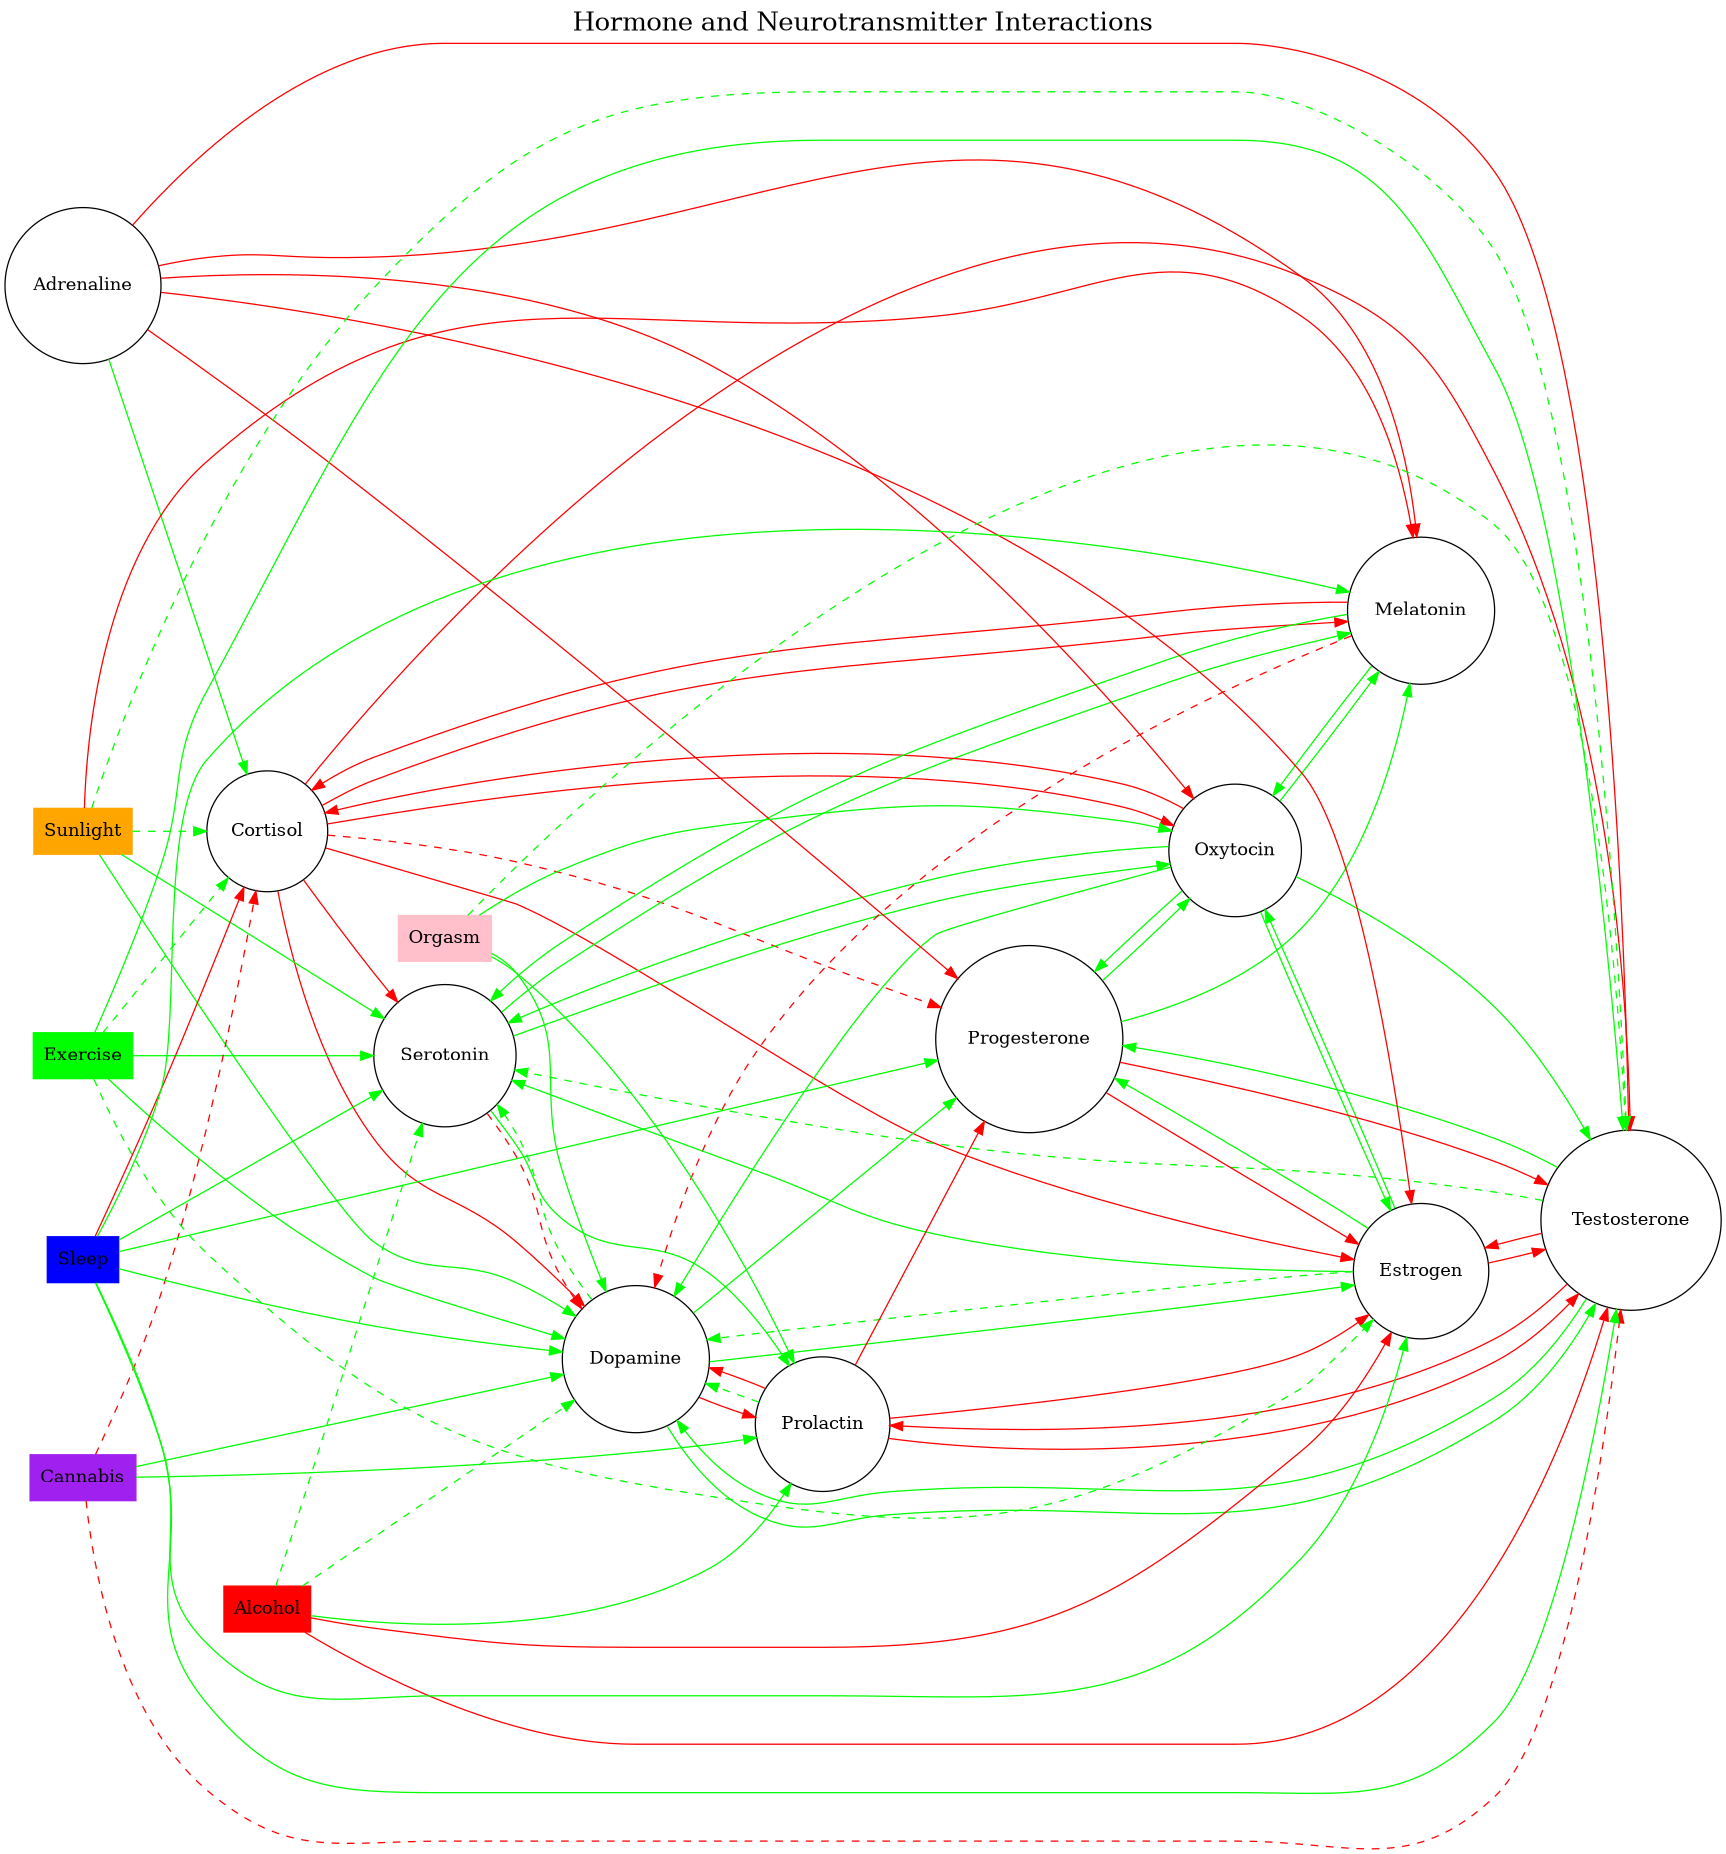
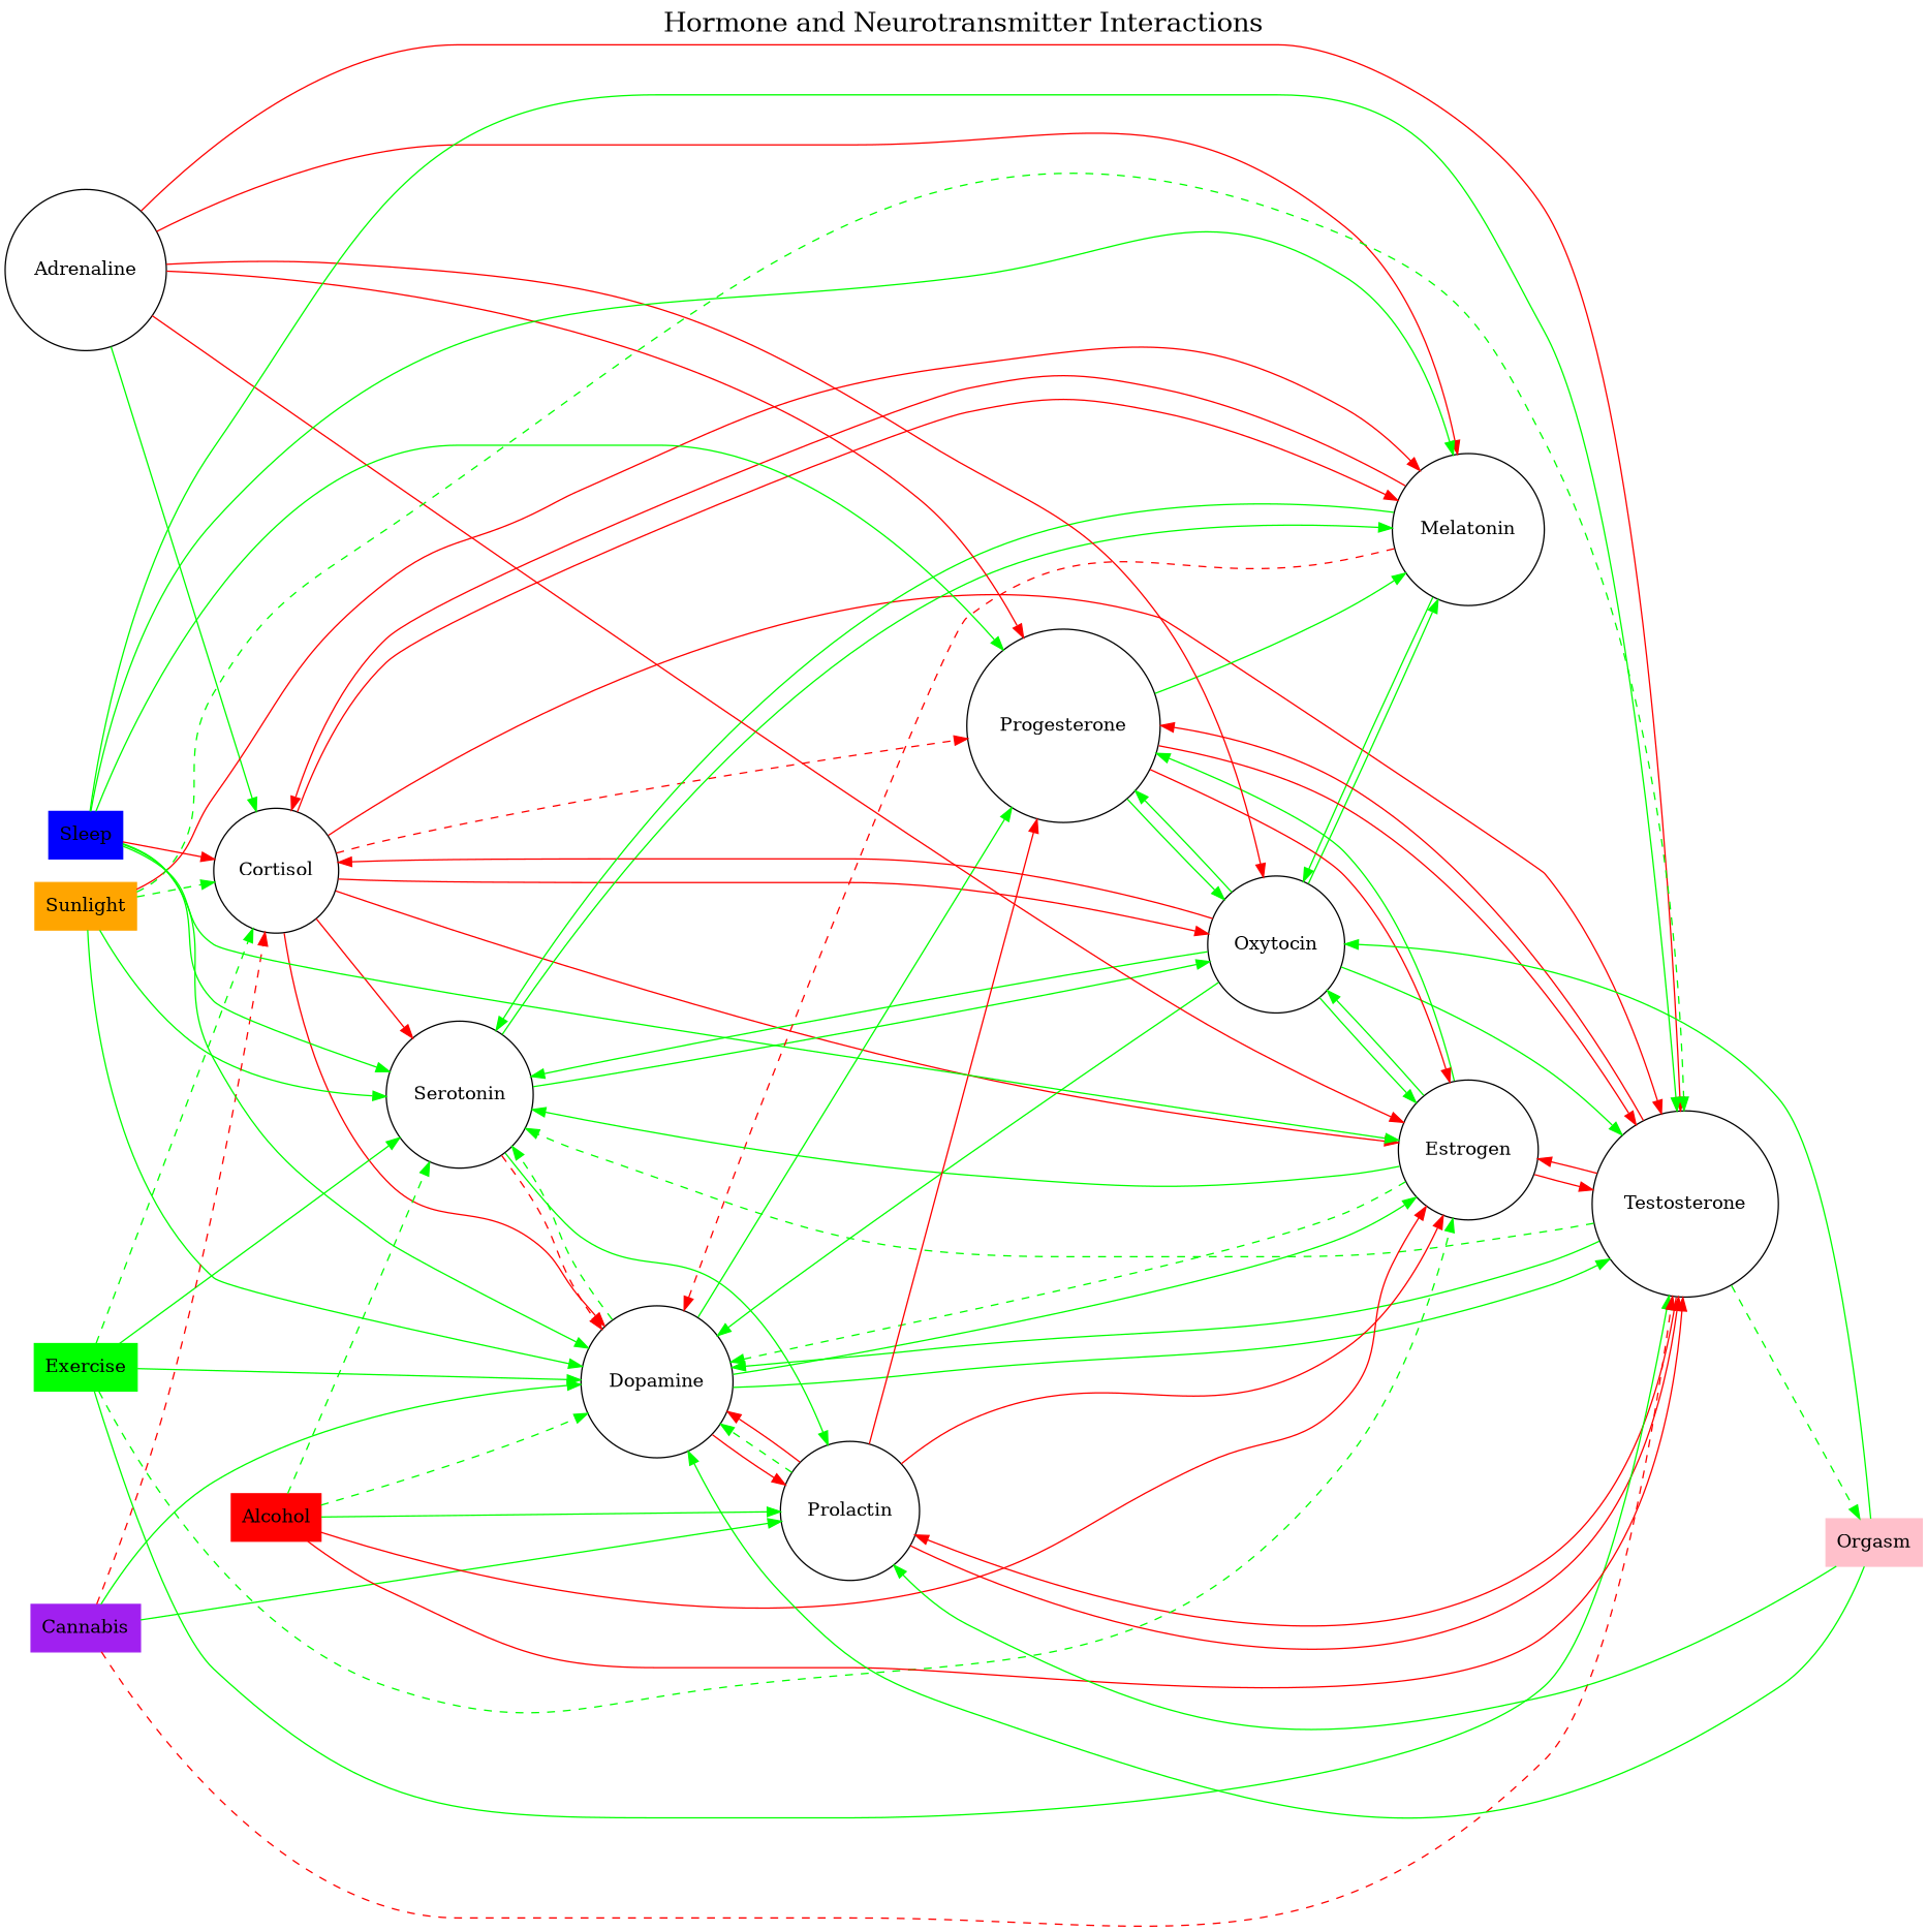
  digraph {
    fontsize=20
    label="Hormone and Neurotransmitter Interactions"
    labelloc=t
    rankdir=LR
    node [shape=circle]
    edge [color=green]
    Cortisol
    Serotonin
    Dopamine
    Oxytocin
    Melatonin
    Testosterone
    Estrogen
    Progesterone
    Prolactin
    Adrenaline
    Sunlight [color=orange shape=rectangle style=filled]
    Exercise [color=green shape=rectangle style=filled]
    Cannabis [color=purple shape=rectangle style=filled]
    Alcohol [color=red shape=rectangle style=filled]
    Orgasm [color=pink shape=rectangle style=filled]
    Sleep [color=blue shape=rectangle style=filled]
    Cortisol -> Serotonin [color=red]
    Cortisol -> Dopamine [color=red]
    Cortisol -> Oxytocin [color=red]
    Cortisol -> Melatonin [color=red]
    Cortisol -> Testosterone [color=red]
    Cortisol -> Estrogen [color=red]
    Cortisol -> Progesterone [color=red style=dashed]
    Serotonin -> Dopamine [color=red style=dashed]
    Serotonin -> Oxytocin
    Serotonin -> Melatonin
    Serotonin -> Prolactin
    Dopamine -> Serotonin [style=dashed]
    Dopamine -> Testosterone
    Dopamine -> Estrogen
    Dopamine -> Progesterone
    Dopamine -> Prolactin [color=red]
    Oxytocin -> Cortisol [color=red]
    Oxytocin -> Serotonin
    Oxytocin -> Dopamine
    Oxytocin -> Melatonin
    Oxytocin -> Testosterone
    Oxytocin -> Estrogen
    Oxytocin -> Progesterone
    Melatonin -> Cortisol [color=red]
    Melatonin -> Serotonin
    Melatonin -> Dopamine [color=red style=dashed]
    Melatonin -> Oxytocin
    Testosterone -> Serotonin [style=dashed]
    Testosterone -> Dopamine
    Testosterone -> Estrogen [color=red]
-   Testosterone -> Progesterone
+   Testosterone -> Progesterone [color=red]
    Testosterone -> Prolactin [color=red]
    Estrogen -> Serotonin
    Estrogen -> Dopamine [style=dashed]
    Estrogen -> Oxytocin
    Estrogen -> Testosterone [color=red]
    Estrogen -> Progesterone
    Progesterone -> Oxytocin
    Progesterone -> Melatonin
    Progesterone -> Testosterone [color=red]
    Progesterone -> Estrogen [color=red]
    Prolactin -> Dopamine [style=dashed]
    Prolactin -> Dopamine [color=red]
    Prolactin -> Testosterone [color=red]
    Prolactin -> Estrogen [color=red]
    Prolactin -> Progesterone [color=red]
    Adrenaline -> Cortisol
    Adrenaline -> Oxytocin [color=red]
    Adrenaline -> Melatonin [color=red]
    Adrenaline -> Testosterone [color=red]
    Adrenaline -> Estrogen [color=red]
    Adrenaline -> Progesterone [color=red]
    Sunlight -> Cortisol [style=dashed]
    Sunlight -> Serotonin
    Sunlight -> Dopamine
    Sunlight -> Melatonin [color=red]
    Sunlight -> Testosterone [style=dashed]
    Exercise -> Cortisol [style=dashed]
    Exercise -> Serotonin
    Exercise -> Dopamine
    Exercise -> Testosterone
    Exercise -> Estrogen [style=dashed]
    Cannabis -> Cortisol [color=red style=dashed]
    Cannabis -> Dopamine
    Cannabis -> Testosterone [color=red style=dashed]
    Cannabis -> Prolactin
    Alcohol -> Serotonin [style=dashed]
    Alcohol -> Dopamine [style=dashed]
    Alcohol -> Testosterone [color=red]
    Alcohol -> Estrogen [color=red]
    Alcohol -> Prolactin
    Orgasm -> Dopamine
    Orgasm -> Oxytocin
-   Orgasm -> Testosterone [style=dashed]
+   Testosterone -> Orgasm [style=dashed]
    Orgasm -> Prolactin
    Sleep -> Cortisol [color=red]
    Sleep -> Serotonin
    Sleep -> Dopamine
    Sleep -> Melatonin
    Sleep -> Testosterone
    Sleep -> Estrogen
    Sleep -> Progesterone
  }
